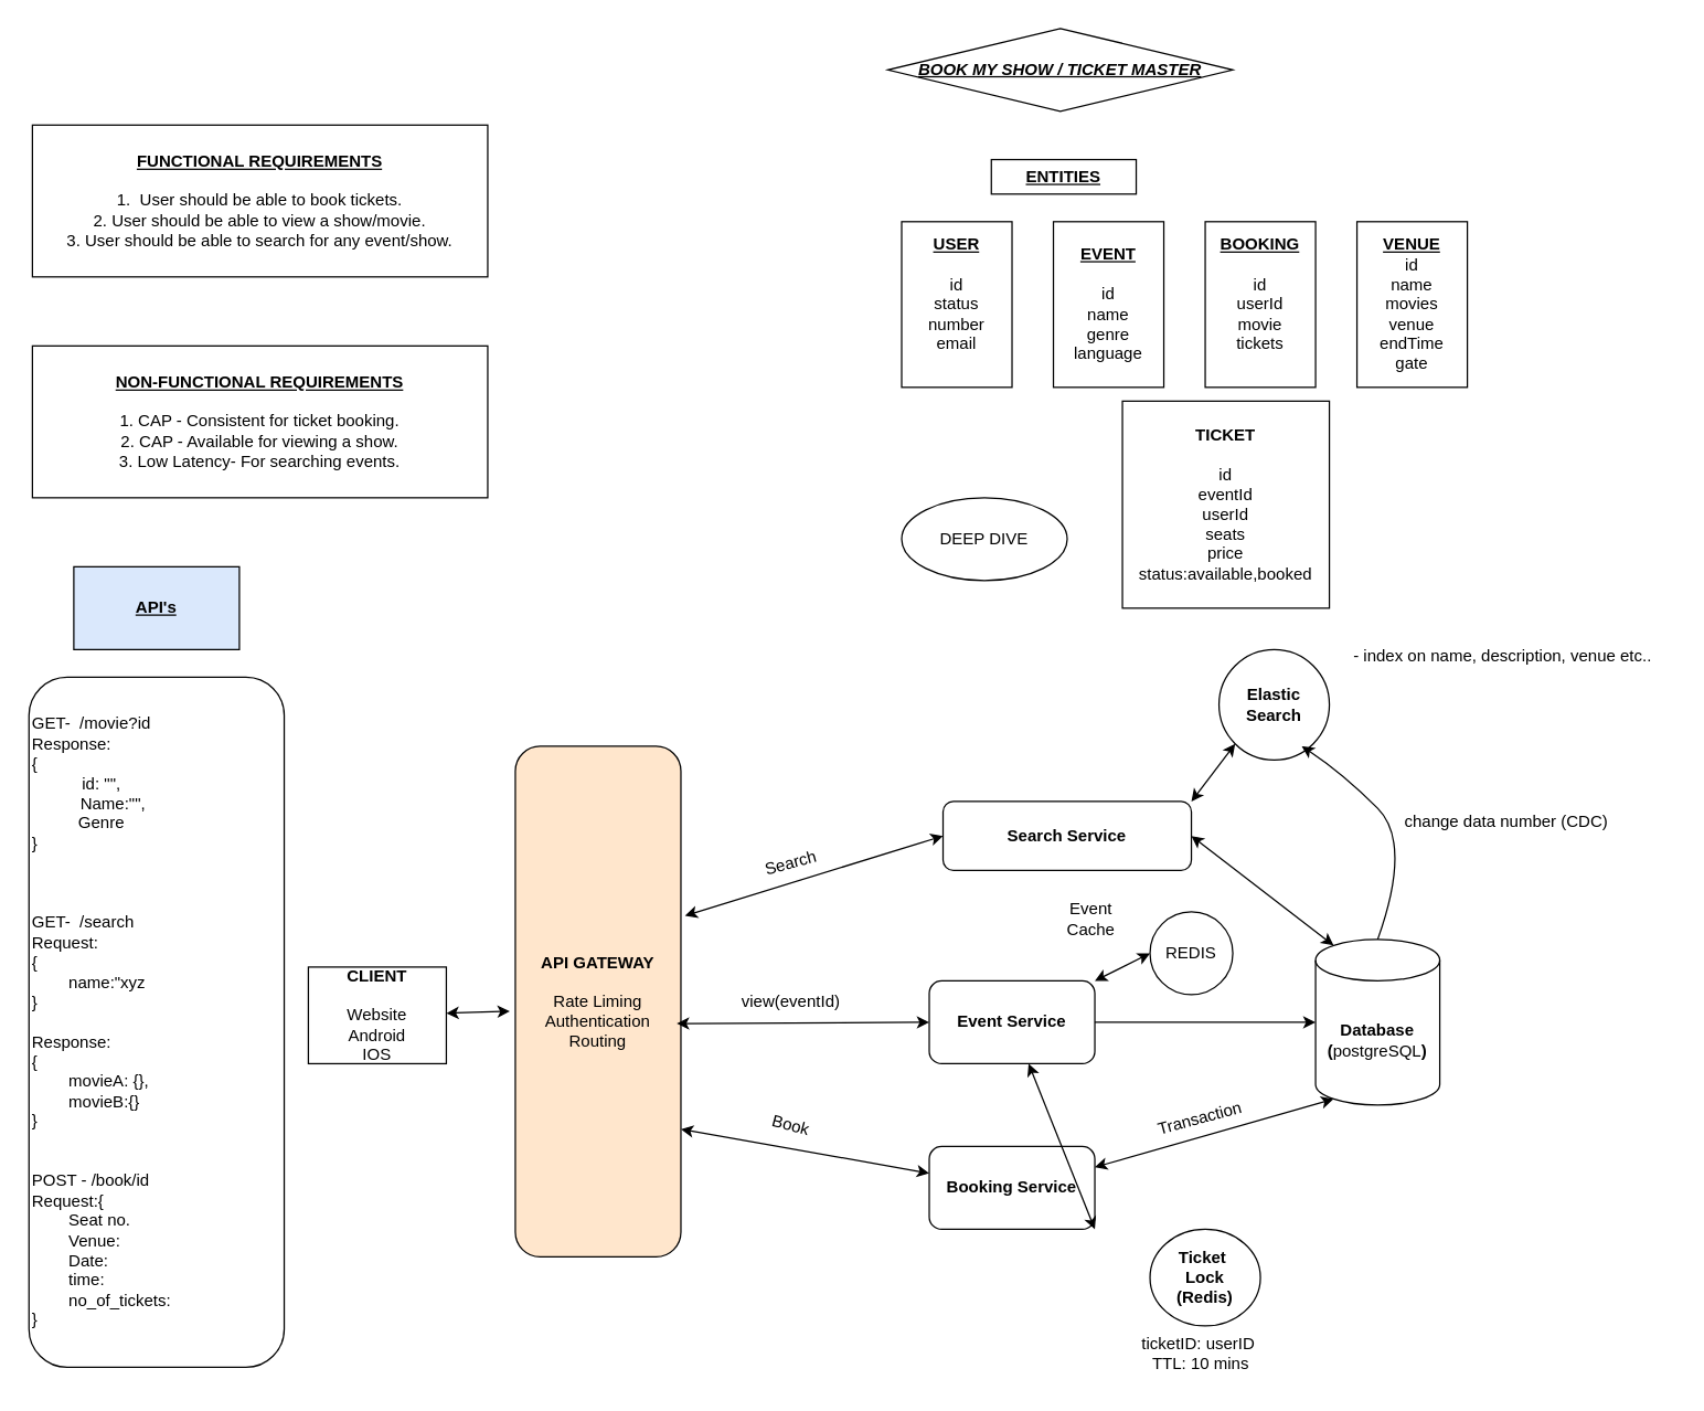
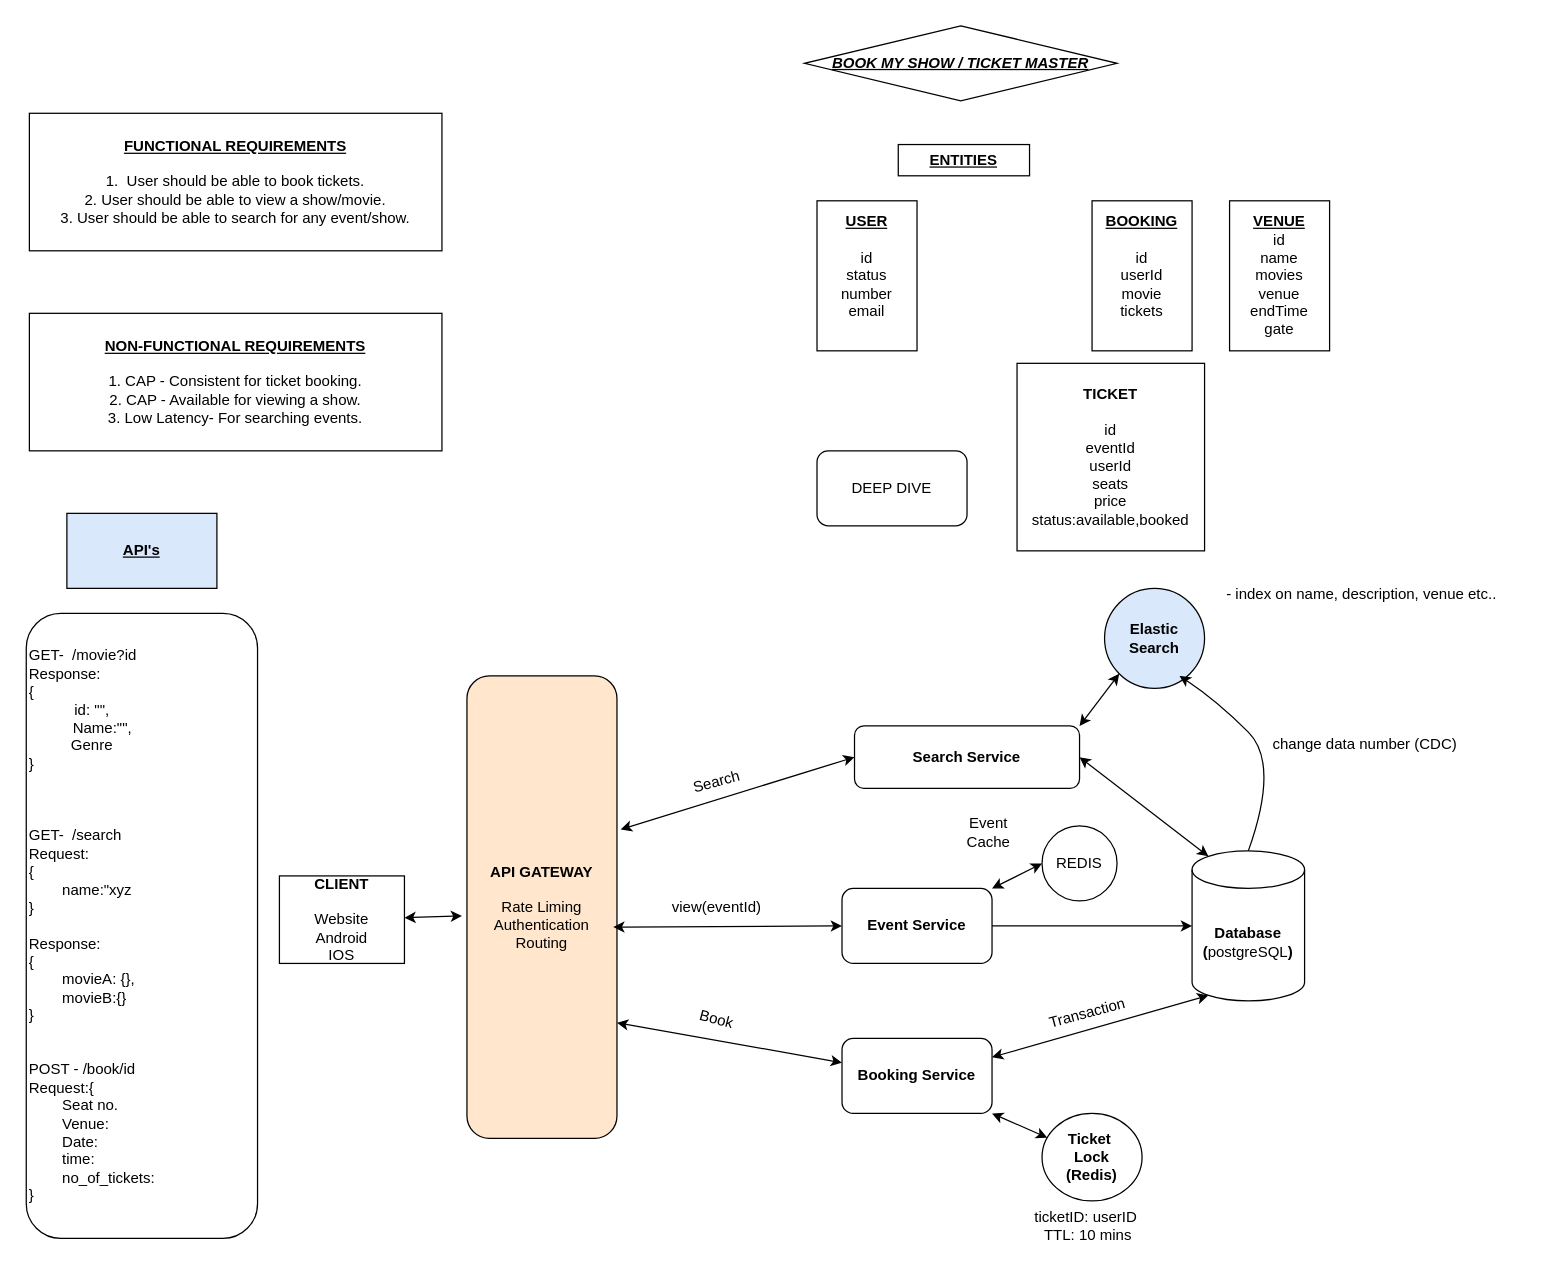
  <mxCell id="0" />
  <mxCell id="1" parent="0" />
  <mxCell id="2" value="&lt;u&gt;&lt;b style=&quot;&quot;&gt;FUNCTIONAL REQUIREMENTS&lt;/b&gt;&lt;br&gt;&lt;/u&gt;&lt;br&gt;1.&amp;nbsp; User should be able to book tickets.&lt;div&gt;2. User should be able to view a show/movie.&lt;/div&gt;&lt;div&gt;3. User should be able to search for any event/show.&lt;/div&gt;" style="rounded=0;whiteSpace=wrap;html=1;" vertex="1" parent="1"><mxGeometry x="23" y="90" width="330" height="110" as="geometry" /></mxCell>
  <mxCell id="3" value="&lt;b&gt;&lt;i&gt;&lt;u&gt;BOOK MY SHOW / TICKET MASTER&lt;/u&gt;&lt;/i&gt;&lt;/b&gt;" style="rhombus;whiteSpace=wrap;html=1;" vertex="1" parent="1"><mxGeometry x="643" y="20" width="250" height="60" as="geometry" /></mxCell>
  <mxCell id="4" value="&lt;u&gt;&lt;b style=&quot;&quot;&gt;NON-FUNCTIONAL REQUIREMENTS&lt;/b&gt;&lt;br&gt;&lt;/u&gt;&lt;br&gt;1. CAP - Consistent for ticket booking.&lt;div&gt;2. CAP - Available for viewing a show.&lt;/div&gt;&lt;div&gt;3. Low Latency- For searching events.&lt;/div&gt;" style="rounded=0;whiteSpace=wrap;html=1;" vertex="1" parent="1"><mxGeometry x="23" y="250" width="330" height="110" as="geometry" /></mxCell>
  <mxCell id="5" value="&lt;b&gt;&lt;u&gt;ENTITIES&lt;/u&gt;&lt;/b&gt;" style="rounded=0;whiteSpace=wrap;html=1;" vertex="1" parent="1"><mxGeometry x="718" y="115" width="105" height="25" as="geometry" /></mxCell>
  <mxCell id="6" value="&lt;b&gt;&lt;u&gt;USER&lt;/u&gt;&lt;/b&gt;&lt;div&gt;&lt;b&gt;&lt;br&gt;&lt;/b&gt;&lt;/div&gt;&lt;div&gt;id&lt;br&gt;status&lt;/div&gt;&lt;div&gt;number&lt;/div&gt;&lt;div&gt;email&lt;/div&gt;&lt;div&gt;&lt;br&gt;&lt;/div&gt;" style="rounded=0;whiteSpace=wrap;html=1;" vertex="1" parent="1"><mxGeometry x="653" y="160" width="80" height="120" as="geometry" /></mxCell>
- <mxCell id="7" value="&lt;b&gt;&lt;u&gt;EVENT&lt;/u&gt;&lt;/b&gt;&lt;div&gt;&lt;b&gt;&lt;u&gt;&lt;br&gt;&lt;/u&gt;&lt;/b&gt;&lt;/div&gt;&lt;div&gt;id&lt;/div&gt;&lt;div&gt;name&lt;/div&gt;&lt;div&gt;genre&lt;/div&gt;&lt;div&gt;language&lt;/div&gt;" style="rounded=0;whiteSpace=wrap;html=1;" vertex="1" parent="1"><mxGeometry x="763" y="160" width="80" height="120" as="geometry" /></mxCell>
  <mxCell id="8" value="&lt;b&gt;&lt;u&gt;API's&lt;/u&gt;&lt;/b&gt;" style="rounded=0;whiteSpace=wrap;html=1;fillColor=#dae8fc;" vertex="1" parent="1"><mxGeometry x="53" y="410" width="120" height="60" as="geometry" /></mxCell>
  <mxCell id="9" value="GET-&amp;nbsp; /movie?id&lt;br&gt;&lt;span style=&quot;background-color: transparent; color: light-dark(rgb(0, 0, 0), rgb(255, 255, 255));&quot;&gt;Response:&lt;/span&gt;&lt;div&gt;{&lt;/div&gt;&lt;div style=&quot;text-align: center;&quot;&gt;&lt;span style=&quot;background-color: transparent; color: light-dark(rgb(0, 0, 0), rgb(255, 255, 255));&quot;&gt;id: &quot;&quot;,&lt;/span&gt;&lt;/div&gt;&lt;div style=&quot;text-align: center;&quot;&gt;&lt;span style=&quot;background-color: transparent; color: light-dark(rgb(0, 0, 0), rgb(255, 255, 255));&quot;&gt;&amp;nbsp; &amp;nbsp; &amp;nbsp;Name:&quot;&quot;,&lt;/span&gt;&lt;/div&gt;&lt;div style=&quot;text-align: center;&quot;&gt;&lt;span style=&quot;background-color: transparent; color: light-dark(rgb(0, 0, 0), rgb(255, 255, 255));&quot;&gt;Genre&lt;/span&gt;&lt;/div&gt;&lt;div&gt;}&lt;/div&gt;&lt;div&gt;&lt;br&gt;&lt;/div&gt;&lt;div&gt;&lt;br&gt;&lt;/div&gt;&lt;div&gt;&lt;br&gt;&lt;/div&gt;&lt;div&gt;GET-&amp;nbsp; /search&lt;br&gt;Request:&lt;br&gt;{&lt;/div&gt;&lt;div&gt;&lt;span style=&quot;white-space: pre;&quot;&gt;&#09;&lt;/span&gt;name:&quot;xyz&lt;br&gt;&lt;/div&gt;&lt;div&gt;}&lt;/div&gt;&lt;div&gt;&lt;br&gt;&lt;/div&gt;&lt;div&gt;Response:&lt;/div&gt;&lt;div&gt;{&lt;/div&gt;&lt;div&gt;&lt;span style=&quot;white-space: pre;&quot;&gt;&#09;&lt;/span&gt;movieA: {},&lt;br&gt;&lt;/div&gt;&lt;div&gt;&lt;span style=&quot;white-space: pre;&quot;&gt;&#09;&lt;/span&gt;movieB:{}&lt;/div&gt;&lt;div&gt;}&lt;/div&gt;&lt;div&gt;&lt;br&gt;&lt;/div&gt;&lt;div&gt;&lt;br&gt;&lt;/div&gt;&lt;div&gt;POST - /book/id&lt;/div&gt;&lt;div&gt;Request:{&lt;/div&gt;&lt;div&gt;&lt;span style=&quot;white-space: pre;&quot;&gt;&#09;&lt;/span&gt;Seat no.&amp;nbsp;&lt;br&gt;&lt;/div&gt;&lt;div&gt;&lt;span style=&quot;white-space: pre;&quot;&gt;&#09;&lt;/span&gt;Venue:&amp;nbsp;&lt;br&gt;&lt;/div&gt;&lt;div&gt;&lt;span style=&quot;white-space: pre;&quot;&gt;&#09;&lt;/span&gt;Date:&lt;br&gt;&lt;/div&gt;&lt;div&gt;&lt;span style=&quot;white-space: pre;&quot;&gt;&#09;&lt;/span&gt;time:&lt;br&gt;&lt;/div&gt;&lt;div&gt;&lt;span style=&quot;white-space: pre;&quot;&gt;&#09;&lt;/span&gt;no_of_tickets:&lt;br&gt;&lt;/div&gt;&lt;div&gt;}&lt;/div&gt;" style="rounded=1;whiteSpace=wrap;html=1;align=left;" vertex="1" parent="1"><mxGeometry x="20.5" y="490" width="185" height="500" as="geometry" /></mxCell>
  <mxCell id="10" value="&lt;b&gt;&lt;u&gt;BOOKING&lt;/u&gt;&lt;/b&gt;&lt;div&gt;&lt;b&gt;&lt;u&gt;&lt;br&gt;&lt;/u&gt;&lt;/b&gt;&lt;/div&gt;&lt;div&gt;id&lt;/div&gt;&lt;div&gt;userId&lt;/div&gt;&lt;div&gt;movie&lt;/div&gt;&lt;div&gt;tickets&lt;/div&gt;&lt;div&gt;&lt;br&gt;&lt;/div&gt;" style="rounded=0;whiteSpace=wrap;html=1;" vertex="1" parent="1"><mxGeometry x="873" y="160" width="80" height="120" as="geometry" /></mxCell>
  <mxCell id="11" value="&lt;b&gt;&lt;u&gt;VENUE&lt;/u&gt;&lt;/b&gt;&lt;div&gt;id&lt;/div&gt;&lt;div&gt;name&lt;/div&gt;&lt;div&gt;movies&lt;/div&gt;&lt;div&gt;venue&lt;/div&gt;&lt;div&gt;endTime&lt;/div&gt;&lt;div&gt;gate&lt;/div&gt;" style="rounded=0;whiteSpace=wrap;html=1;" vertex="1" parent="1"><mxGeometry x="983" y="160" width="80" height="120" as="geometry" /></mxCell>
- <mxCell id="12" value="DEEP DIVE" style="ellipse;whiteSpace=wrap;html=1;" vertex="1" parent="1"><mxGeometry x="653" y="360" width="120" height="60" as="geometry" /></mxCell>
+ <mxCell id="12" value="DEEP DIVE" style="rounded=1;whiteSpace=wrap;html=1;" vertex="1" parent="1"><mxGeometry x="653" y="360" width="120" height="60" as="geometry" /></mxCell>
  <mxCell id="13" value="&lt;b&gt;Event Service&lt;/b&gt;" style="rounded=1;whiteSpace=wrap;html=1;" vertex="1" parent="1"><mxGeometry x="673" y="710" width="120" height="60" as="geometry" /></mxCell>
  <mxCell id="14" value="&lt;b&gt;CLIENT&lt;/b&gt;&lt;div&gt;&lt;br&gt;&lt;div&gt;Website&lt;/div&gt;&lt;div&gt;Android&lt;/div&gt;&lt;div&gt;IOS&lt;/div&gt;&lt;/div&gt;" style="rounded=0;whiteSpace=wrap;html=1;" vertex="1" parent="1"><mxGeometry x="223" y="700" width="100" height="70" as="geometry" /></mxCell>
  <mxCell id="15" value="&lt;b&gt;Database&lt;/b&gt;&lt;div&gt;&lt;b&gt;(&lt;/b&gt;postgreSQL&lt;b&gt;)&lt;/b&gt;&lt;/div&gt;" style="shape=cylinder3;whiteSpace=wrap;html=1;boundedLbl=1;backgroundOutline=1;size=15;" vertex="1" parent="1"><mxGeometry x="953" y="680" width="90" height="120" as="geometry" /></mxCell>
  <mxCell id="16" value="" style="endArrow=classic;html=1;rounded=0;exitX=1;exitY=0.5;exitDx=0;exitDy=0;entryX=0;entryY=0.5;entryDx=0;entryDy=0;entryPerimeter=0;" edge="1" parent="1" source="13" target="15"><mxGeometry width="50" height="50" relative="1" as="geometry"><mxPoint x="833" y="890" as="sourcePoint" /><mxPoint x="883" y="840" as="targetPoint" /></mxGeometry></mxCell>
  <mxCell id="17" value="&lt;div&gt;view(eventId)&lt;/div&gt;" style="text;html=1;align=center;verticalAlign=middle;whiteSpace=wrap;rounded=0;" vertex="1" parent="1"><mxGeometry x="543" y="702.5" width="60" height="45" as="geometry" /></mxCell>
  <mxCell id="18" value="view" style="text;html=1;align=center;verticalAlign=middle;whiteSpace=wrap;rounded=0;rotation=-45;" vertex="1" parent="1"><mxGeometry x="453" y="590" width="50" height="40" as="geometry" /></mxCell>
  <mxCell id="19" value="&lt;b&gt;Search Service&lt;/b&gt;" style="rounded=1;whiteSpace=wrap;html=1;" vertex="1" parent="1"><mxGeometry x="683" y="580" width="180" height="50" as="geometry" /></mxCell>
  <mxCell id="20" value="Search" style="text;html=1;align=center;verticalAlign=middle;whiteSpace=wrap;rounded=0;rotation=-15;" vertex="1" parent="1"><mxGeometry x="543" y="610" width="60" height="30" as="geometry" /></mxCell>
  <mxCell id="21" value="&lt;b&gt;API GATEWAY&lt;/b&gt;&lt;br&gt;&lt;br&gt;Rate Liming&lt;div&gt;Authentication&lt;/div&gt;&lt;div&gt;Routing&lt;/div&gt;" style="rounded=1;whiteSpace=wrap;html=1;fillColor=#ffe6cc;" vertex="1" parent="1"><mxGeometry x="373" y="540" width="120" height="370" as="geometry" /></mxCell>
  <mxCell id="22" value="" style="endArrow=classic;startArrow=classic;html=1;rounded=0;exitX=1;exitY=0.5;exitDx=0;exitDy=0;entryX=0.145;entryY=0;entryDx=0;entryDy=4.35;entryPerimeter=0;" edge="1" parent="1" source="19" target="15"><mxGeometry width="50" height="50" relative="1" as="geometry"><mxPoint x="713" y="890" as="sourcePoint" /><mxPoint x="763" y="840" as="targetPoint" /></mxGeometry></mxCell>
  <mxCell id="23" value="" style="endArrow=classic;startArrow=classic;html=1;rounded=0;exitX=1.025;exitY=0.332;exitDx=0;exitDy=0;exitPerimeter=0;entryX=0;entryY=0.5;entryDx=0;entryDy=0;" edge="1" parent="1" source="21" target="19"><mxGeometry width="50" height="50" relative="1" as="geometry"><mxPoint x="506" y="602" as="sourcePoint" /><mxPoint x="680" y="539" as="targetPoint" /><Array as="points" /></mxGeometry></mxCell>
  <mxCell id="24" value="" style="endArrow=classic;startArrow=classic;html=1;rounded=0;entryX=-0.033;entryY=0.519;entryDx=0;entryDy=0;entryPerimeter=0;" edge="1" parent="1" source="14" target="21"><mxGeometry width="50" height="50" relative="1" as="geometry"><mxPoint x="713" y="690" as="sourcePoint" /><mxPoint x="763" y="640" as="targetPoint" /></mxGeometry></mxCell>
  <mxCell id="25" value="" style="endArrow=classic;startArrow=classic;html=1;rounded=0;exitX=0.975;exitY=0.543;exitDx=0;exitDy=0;exitPerimeter=0;entryX=0;entryY=0.5;entryDx=0;entryDy=0;" edge="1" parent="1" source="21" target="13"><mxGeometry width="50" height="50" relative="1" as="geometry"><mxPoint x="713" y="790" as="sourcePoint" /><mxPoint x="763" y="740" as="targetPoint" /></mxGeometry></mxCell>
  <mxCell id="26" value="" style="endArrow=classic;startArrow=classic;html=1;rounded=0;exitX=1;exitY=0.75;exitDx=0;exitDy=0;" edge="1" parent="1" source="21" target="27"><mxGeometry width="50" height="50" relative="1" as="geometry"><mxPoint x="713" y="790" as="sourcePoint" /><mxPoint x="663" y="880" as="targetPoint" /></mxGeometry></mxCell>
  <mxCell id="27" value="&lt;b&gt;Booking Service&lt;/b&gt;" style="rounded=1;whiteSpace=wrap;html=1;" vertex="1" parent="1"><mxGeometry x="673" y="830" width="120" height="60" as="geometry" /></mxCell>
  <mxCell id="28" value="" style="endArrow=classic;startArrow=classic;html=1;rounded=0;exitX=1;exitY=0.25;exitDx=0;exitDy=0;entryX=0.145;entryY=1;entryDx=0;entryDy=-4.35;entryPerimeter=0;" edge="1" parent="1" source="27" target="15"><mxGeometry width="50" height="50" relative="1" as="geometry"><mxPoint x="713" y="790" as="sourcePoint" /><mxPoint x="763" y="740" as="targetPoint" /></mxGeometry></mxCell>
  <mxCell id="29" value="Transaction" style="text;html=1;align=center;verticalAlign=middle;whiteSpace=wrap;rounded=0;rotation=-15;" vertex="1" parent="1"><mxGeometry x="833" y="790" width="72.5" height="40" as="geometry" /></mxCell>
  <mxCell id="30" value="Book" style="text;html=1;align=center;verticalAlign=middle;whiteSpace=wrap;rounded=0;rotation=15;" vertex="1" parent="1"><mxGeometry x="543" y="800" width="60" height="30" as="geometry" /></mxCell>
- <mxCell id="31" value="" style="endArrow=classic;startArrow=classic;html=1;rounded=0;exitX=1;exitY=1;exitDx=0;exitDy=0;" edge="1" parent="1" source="27" target="13"><mxGeometry width="50" height="50" relative="1" as="geometry"><mxPoint x="793" y="860" as="sourcePoint" /><mxPoint x="853" y="860" as="targetPoint" /></mxGeometry></mxCell>
+ <mxCell id="31" value="" style="endArrow=classic;startArrow=classic;html=1;rounded=0;exitX=1;exitY=1;exitDx=0;exitDy=0;" edge="1" parent="1" source="27" target="32"><mxGeometry width="50" height="50" relative="1" as="geometry"><mxPoint x="793" y="860" as="sourcePoint" /><mxPoint x="853" y="860" as="targetPoint" /></mxGeometry></mxCell>
  <mxCell id="32" value="&lt;b&gt;Ticket&amp;nbsp;&lt;/b&gt;&lt;div&gt;&lt;b&gt;Lock&lt;/b&gt;&lt;div&gt;&lt;b&gt;(Redis)&lt;/b&gt;&lt;/div&gt;&lt;/div&gt;" style="ellipse;whiteSpace=wrap;html=1;" vertex="1" parent="1"><mxGeometry x="833" y="890" width="80" height="70" as="geometry" /></mxCell>
  <mxCell id="33" value="ticketID: userID&amp;nbsp;&lt;div&gt;TTL: 10 mins&lt;/div&gt;" style="text;html=1;align=center;verticalAlign=middle;whiteSpace=wrap;rounded=0;" vertex="1" parent="1"><mxGeometry x="825.5" y="960" width="87.5" height="40" as="geometry" /></mxCell>
  <mxCell id="34" value="&lt;b&gt;TICKET&lt;/b&gt;&lt;div&gt;&lt;br&gt;&lt;/div&gt;&lt;div&gt;id&lt;/div&gt;&lt;div&gt;eventId&lt;/div&gt;&lt;div&gt;userId&lt;/div&gt;&lt;div&gt;seats&lt;/div&gt;&lt;div&gt;price&lt;/div&gt;&lt;div&gt;status:available,booked&lt;/div&gt;" style="whiteSpace=wrap;html=1;aspect=fixed;" vertex="1" parent="1"><mxGeometry x="813" y="290" width="150" height="150" as="geometry" /></mxCell>
  <mxCell id="35" value="REDIS" style="ellipse;whiteSpace=wrap;html=1;aspect=fixed;" vertex="1" parent="1"><mxGeometry x="833" y="660" width="60" height="60" as="geometry" /></mxCell>
  <mxCell id="36" value="" style="endArrow=classic;startArrow=classic;html=1;rounded=0;exitX=1;exitY=0;exitDx=0;exitDy=0;entryX=0;entryY=0.5;entryDx=0;entryDy=0;" edge="1" parent="1" source="13" target="35"><mxGeometry width="50" height="50" relative="1" as="geometry"><mxPoint x="713" y="660" as="sourcePoint" /><mxPoint x="831" y="680" as="targetPoint" /></mxGeometry></mxCell>
  <mxCell id="37" value="Event Cache" style="text;html=1;align=center;verticalAlign=middle;whiteSpace=wrap;rounded=0;" vertex="1" parent="1"><mxGeometry x="758" y="650" width="65" height="30" as="geometry" /></mxCell>
- <mxCell id="38" value="&lt;b&gt;Elastic Search&lt;/b&gt;" style="ellipse;whiteSpace=wrap;html=1;aspect=fixed;" vertex="1" parent="1"><mxGeometry x="883" y="470" width="80" height="80" as="geometry" /></mxCell>
+ <mxCell id="38" value="&lt;b&gt;Elastic Search&lt;/b&gt;" style="ellipse;whiteSpace=wrap;html=1;aspect=fixed;fillColor=#dae8fc;" vertex="1" parent="1"><mxGeometry x="883" y="470" width="80" height="80" as="geometry" /></mxCell>
  <mxCell id="39" value="" style="endArrow=classic;startArrow=classic;html=1;rounded=0;entryX=0;entryY=1;entryDx=0;entryDy=0;exitX=1;exitY=0;exitDx=0;exitDy=0;" edge="1" parent="1" source="19" target="38"><mxGeometry width="50" height="50" relative="1" as="geometry"><mxPoint x="603" y="640" as="sourcePoint" /><mxPoint x="653" y="590" as="targetPoint" /></mxGeometry></mxCell>
  <mxCell id="40" value="- index on name, description, venue etc..&amp;nbsp;" style="text;html=1;align=center;verticalAlign=middle;whiteSpace=wrap;rounded=0;" vertex="1" parent="1"><mxGeometry x="968" y="460" width="245" height="30" as="geometry" /></mxCell>
  <mxCell id="41" value="" style="curved=1;endArrow=classic;html=1;rounded=0;exitX=0.5;exitY=0;exitDx=0;exitDy=0;exitPerimeter=0;" edge="1" parent="1" source="15"><mxGeometry width="50" height="50" relative="1" as="geometry"><mxPoint x="973" y="610" as="sourcePoint" /><mxPoint x="943" y="540" as="targetPoint" /><Array as="points"><mxPoint x="1023" y="610" /><mxPoint x="973" y="560" /></Array></mxGeometry></mxCell>
  <mxCell id="42" value="change data number (CDC)" style="text;html=1;align=center;verticalAlign=middle;resizable=0;points=[];autosize=1;strokeColor=none;fillColor=none;" vertex="1" parent="1"><mxGeometry x="1005.5" y="580" width="170" height="30" as="geometry" /></mxCell>
